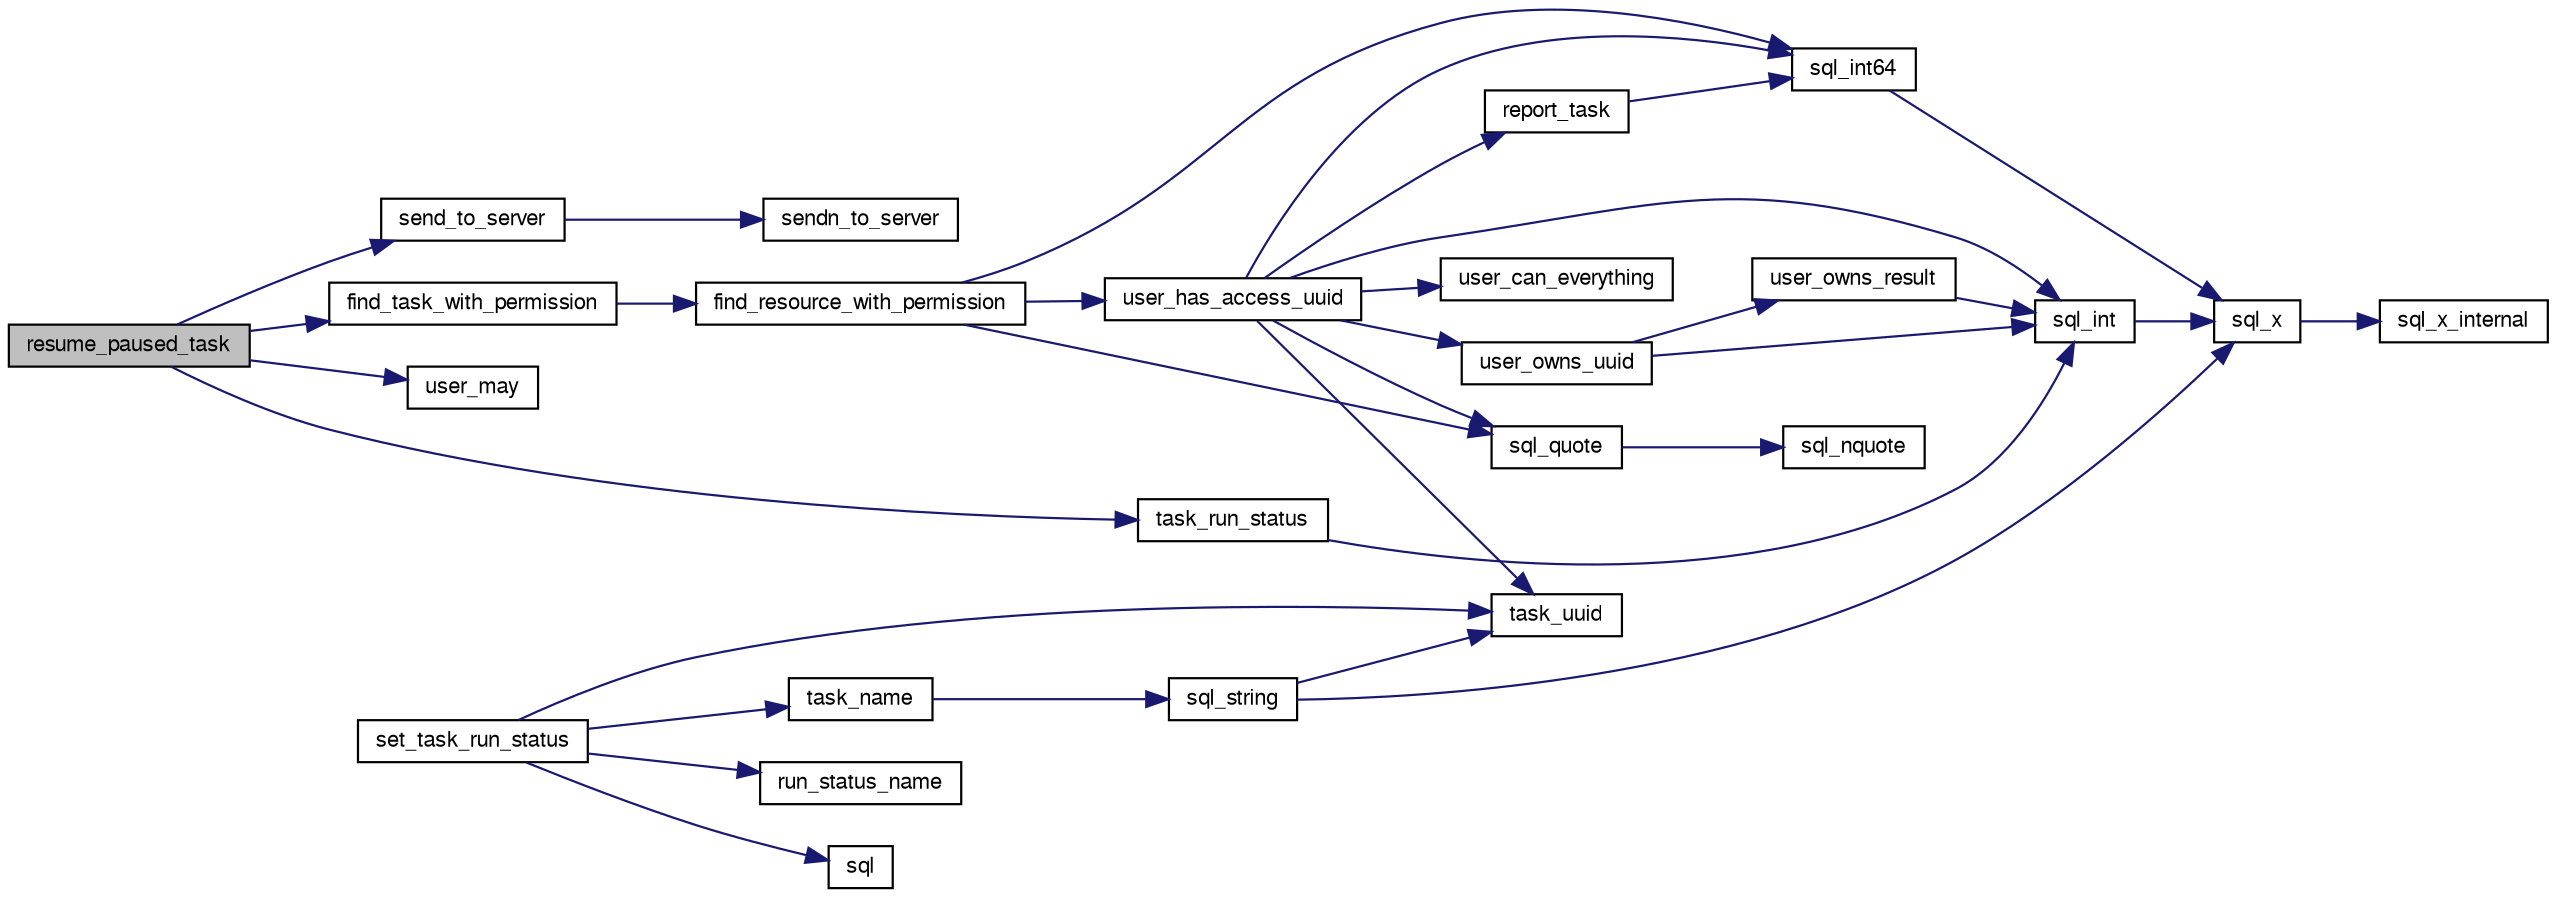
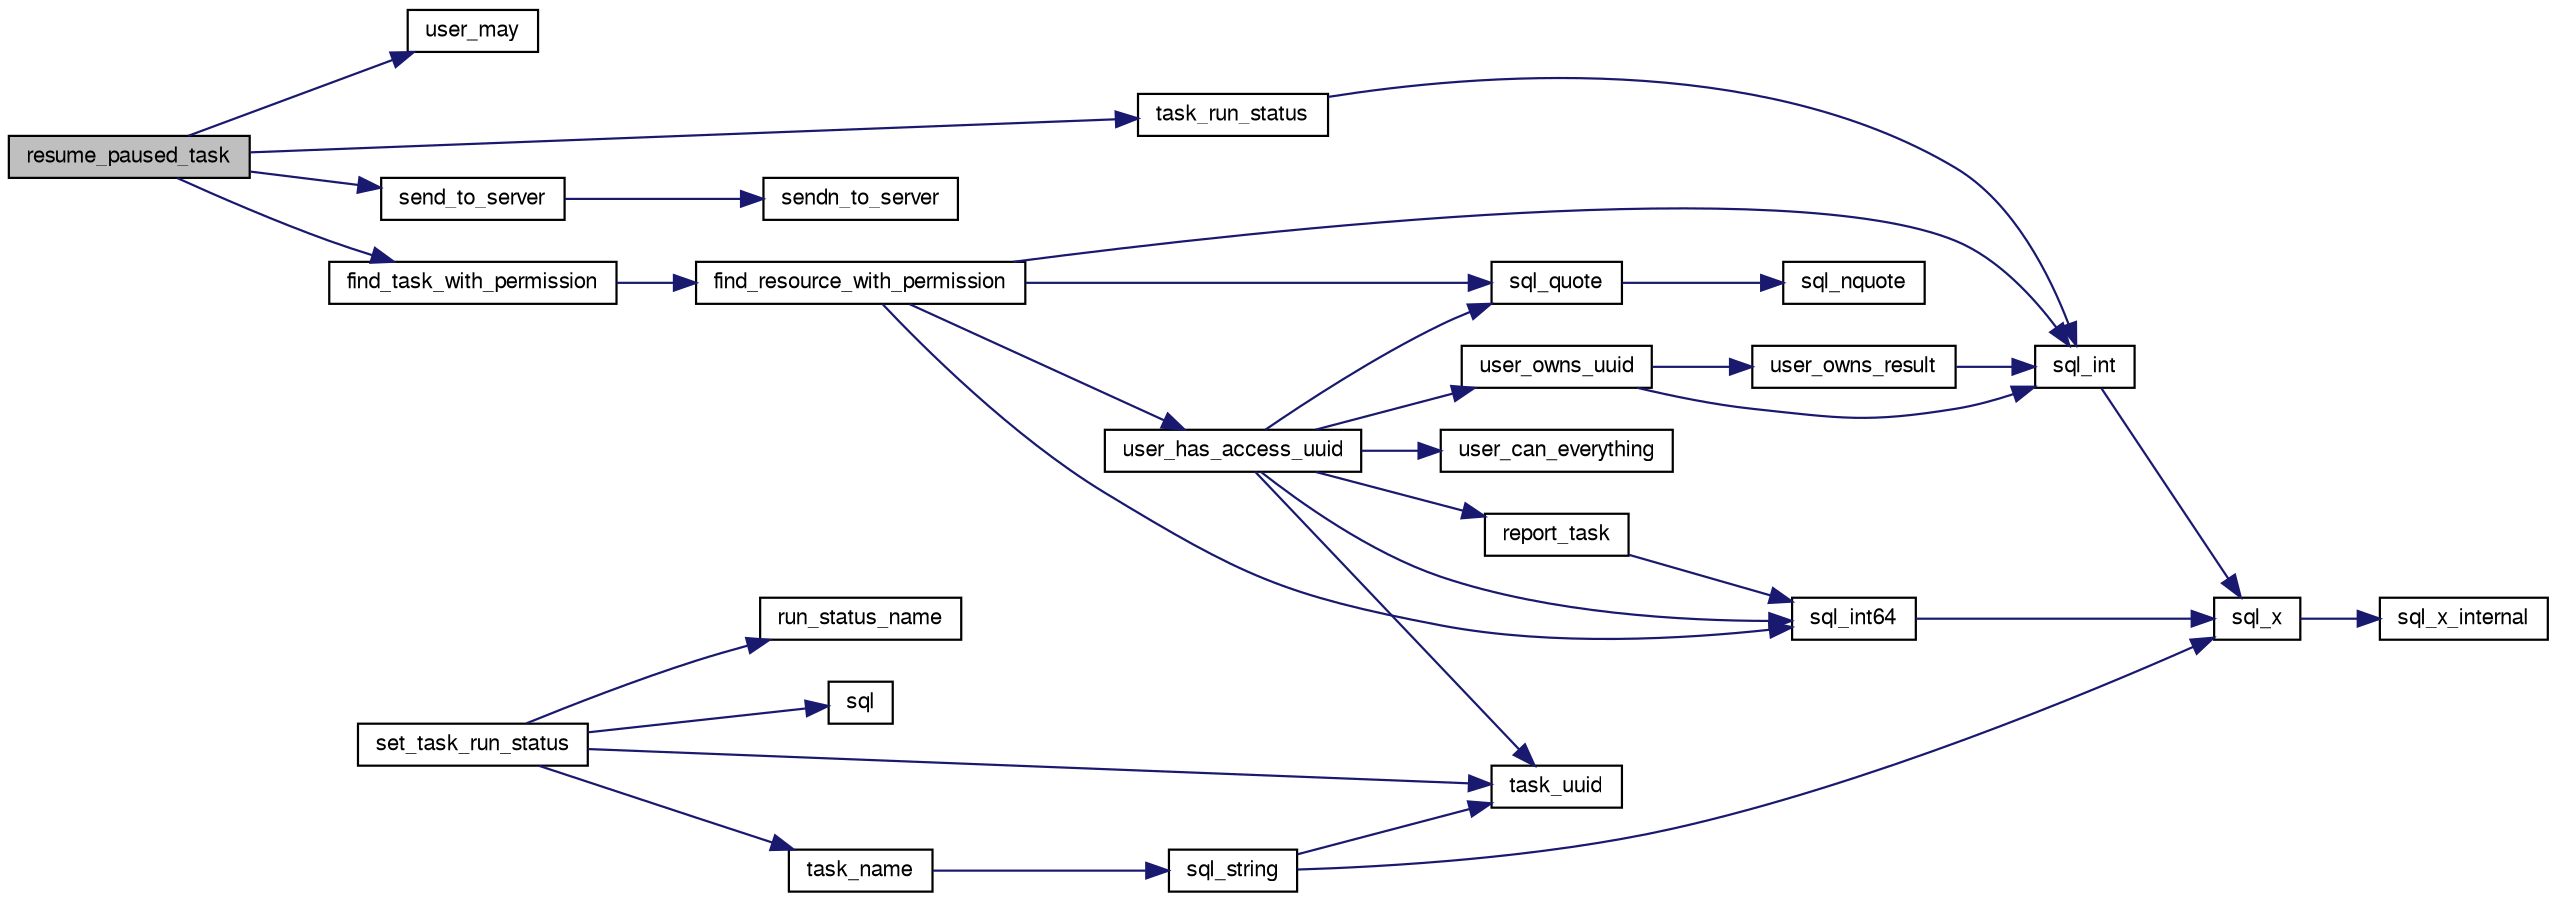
  digraph {
    rankdir=LR
    node [color=black fontname=FreeSans fontsize=10 shape=record]
    edge [color=midnightblue fontname=FreeSans fontsize=10 labelfontname=FreeSans labelfontsize=10 style=solid]
    n1 [fillcolor=grey75 fontcolor=black height=0.2 label=resume_paused_task style=filled width=0.4]
    n2 [height=0.2 label=find_task_with_permission width=0.4]
    n3 [height=0.2 label=send_to_server width=0.4]
    n4 [height=0.2 label=task_run_status width=0.4]
    n5 [height=0.2 label=user_may width=0.4]
    n6 [height=0.2 label=find_resource_with_permission width=0.4]
    n7 [height=0.2 label=sendn_to_server width=0.4]
    n8 [height=0.2 label=set_task_run_status width=0.4]
    n9 [height=0.2 label=task_uuid width=0.4]
    n10 [height=0.2 label=run_status_name width=0.4]
    n11 [height=0.2 label=sql width=0.4]
    n12 [height=0.2 label=task_name width=0.4]
    n13 [height=0.2 label=sql_int width=0.4]
    n14 [height=0.2 label=sql_int64 width=0.4]
    n15 [height=0.2 label=sql_quote width=0.4]
    n16 [height=0.2 label=user_has_access_uuid width=0.4]
    n17 [height=0.2 label=sql_x width=0.4]
    n18 [height=0.2 label=sql_nquote width=0.4]
    n19 [height=0.2 label=report_task width=0.4]
    n20 [height=0.2 label=user_can_everything width=0.4]
    n21 [height=0.2 label=user_owns_uuid width=0.4]
    n22 [height=0.2 label=sql_x_internal width=0.4]
    n23 [height=0.2 label=user_owns_result width=0.4]
    n24 [height=0.2 label=sql_string width=0.4]
    n1 -> n2
    n1 -> n3
    n1 -> n4
    n1 -> n5
    n2 -> n6
    n3 -> n7
    n4 -> n13
    n6 -> n14
    n6 -> n15
    n6 -> n16
    n8 -> n9
    n8 -> n10
    n8 -> n11
    n8 -> n12
    n12 -> n24
    n13 -> n17
    n14 -> n17
    n15 -> n18
    n16 -> n9
-   n16 -> n13
+   n6 -> n13
    n16 -> n14
    n16 -> n15
    n16 -> n19
    n16 -> n20
    n16 -> n21
    n17 -> n22
    n19 -> n14
    n21 -> n13
    n21 -> n23
    n23 -> n13
    n24 -> n9
    n24 -> n17
  }
